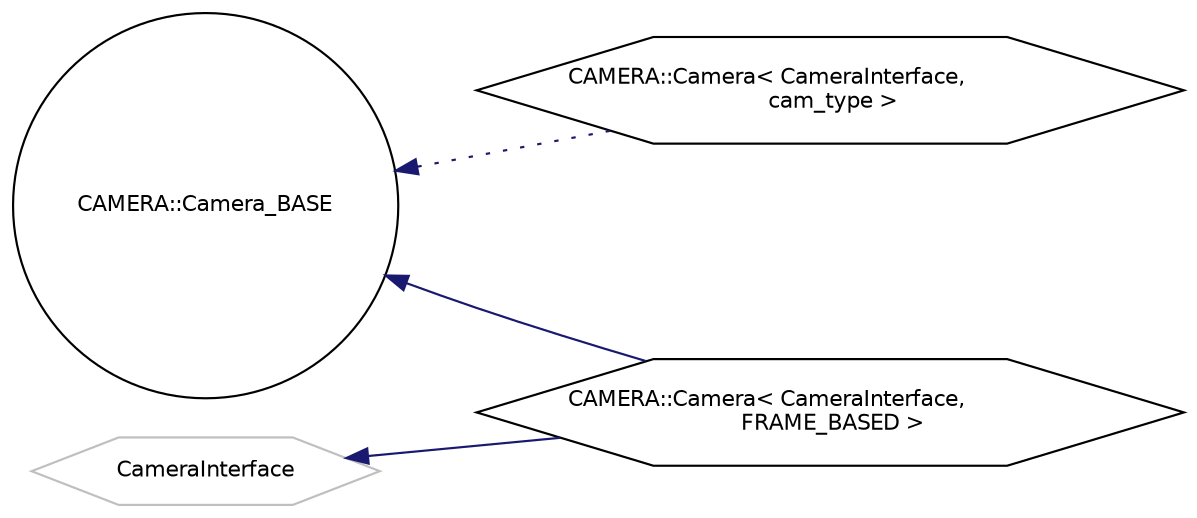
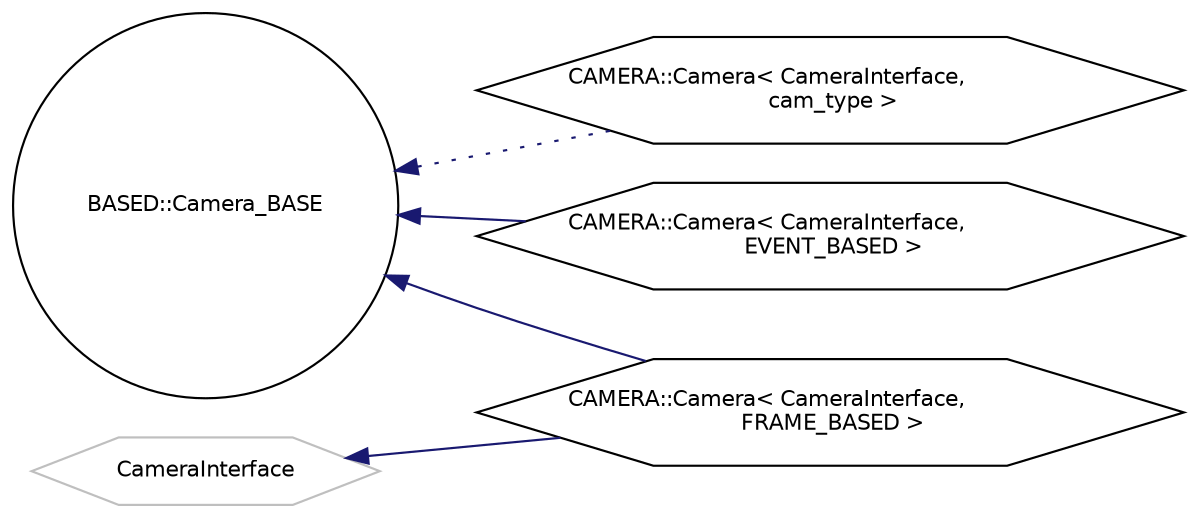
  digraph {
    rankdir=LR
    node [color=black fillcolor=white fontname=Helvetica fontsize=10 shape=hexagon style=filled]
    edge [color=midnightblue dir=back fontname=Helvetica fontsize=10 labelfontname=Helvetica labelfontsize=10 style=solid]
-   n1 [height=0.2 label="CAMERA::Camera_BASE" shape=circle width=0.4]
+   n1 [height=0.2 label="BASED::Camera_BASE" shape=circle width=0.4]
    n2 [height=0.2 label="CAMERA::Camera\< CameraInterface,\l cam_type \>" width=0.4]
+   n3 [height=0.2 label="CAMERA::Camera\< CameraInterface,\l EVENT_BASED \>" width=0.4]
    n4 [height=0.2 label="CAMERA::Camera\< CameraInterface,\l FRAME_BASED \>" width=0.4]
    n5 [color=grey75 height=0.2 label=CameraInterface width=0.4]
    n1 -> n2 [style=dotted]
+   n1 -> n3
    n1 -> n4
    n5 -> n4
  }
